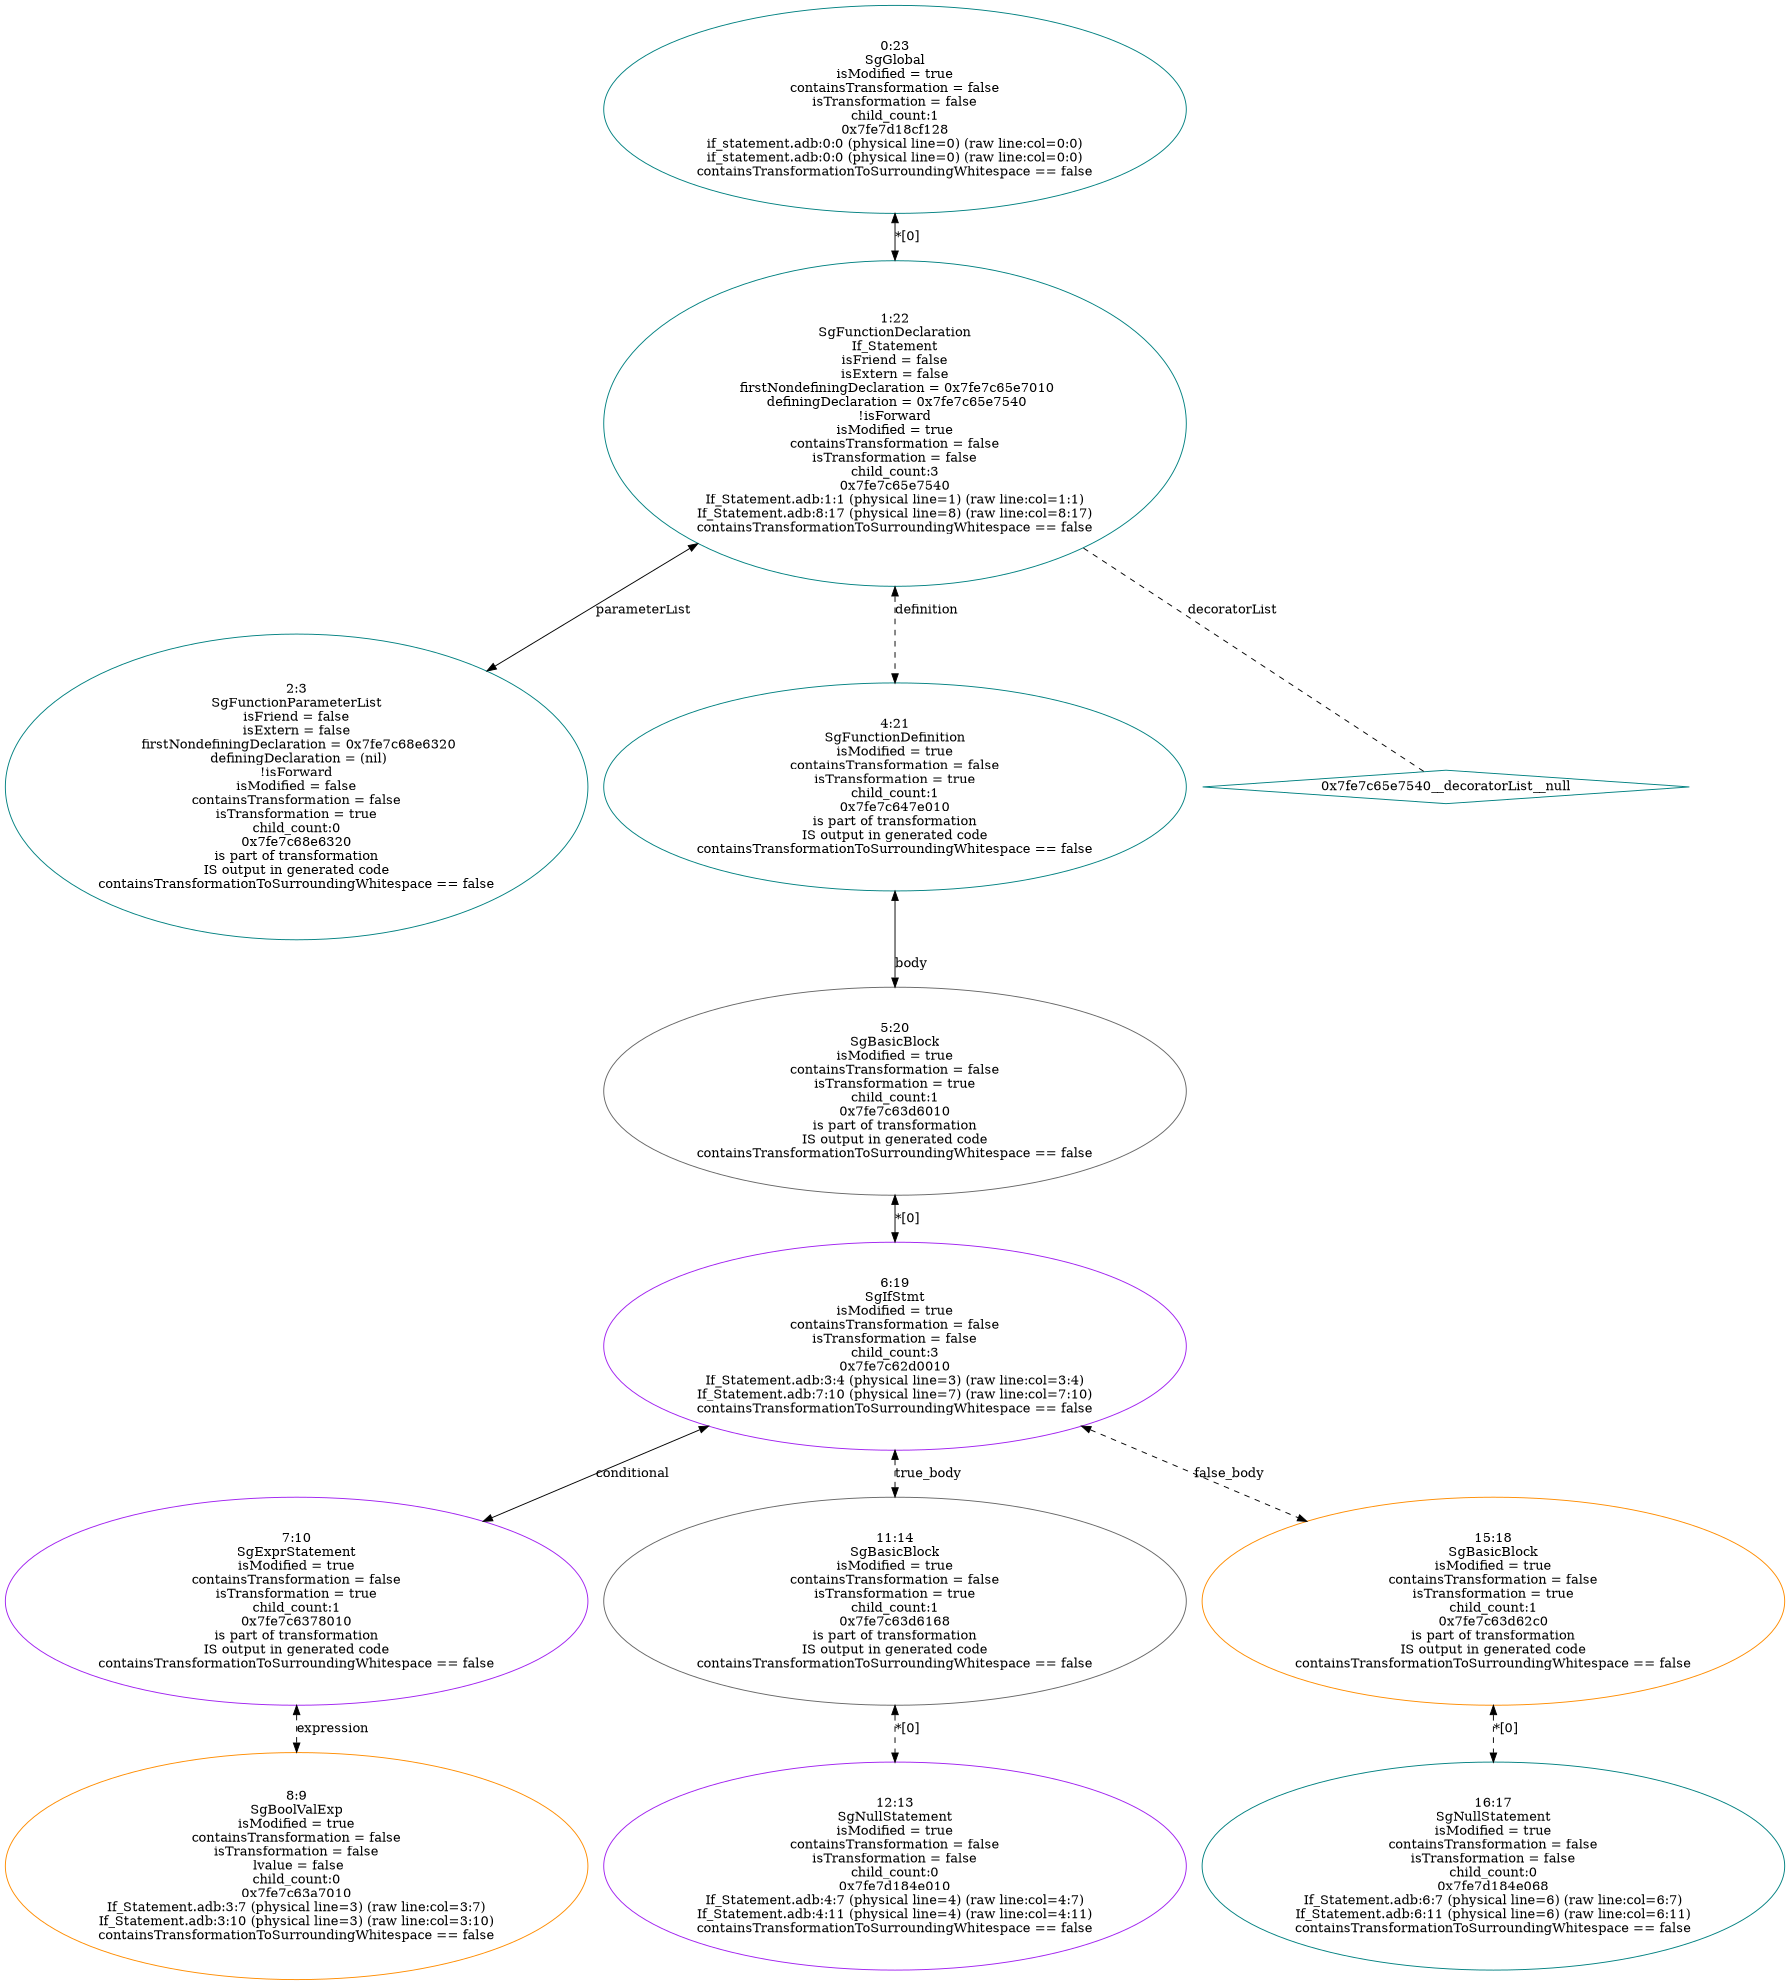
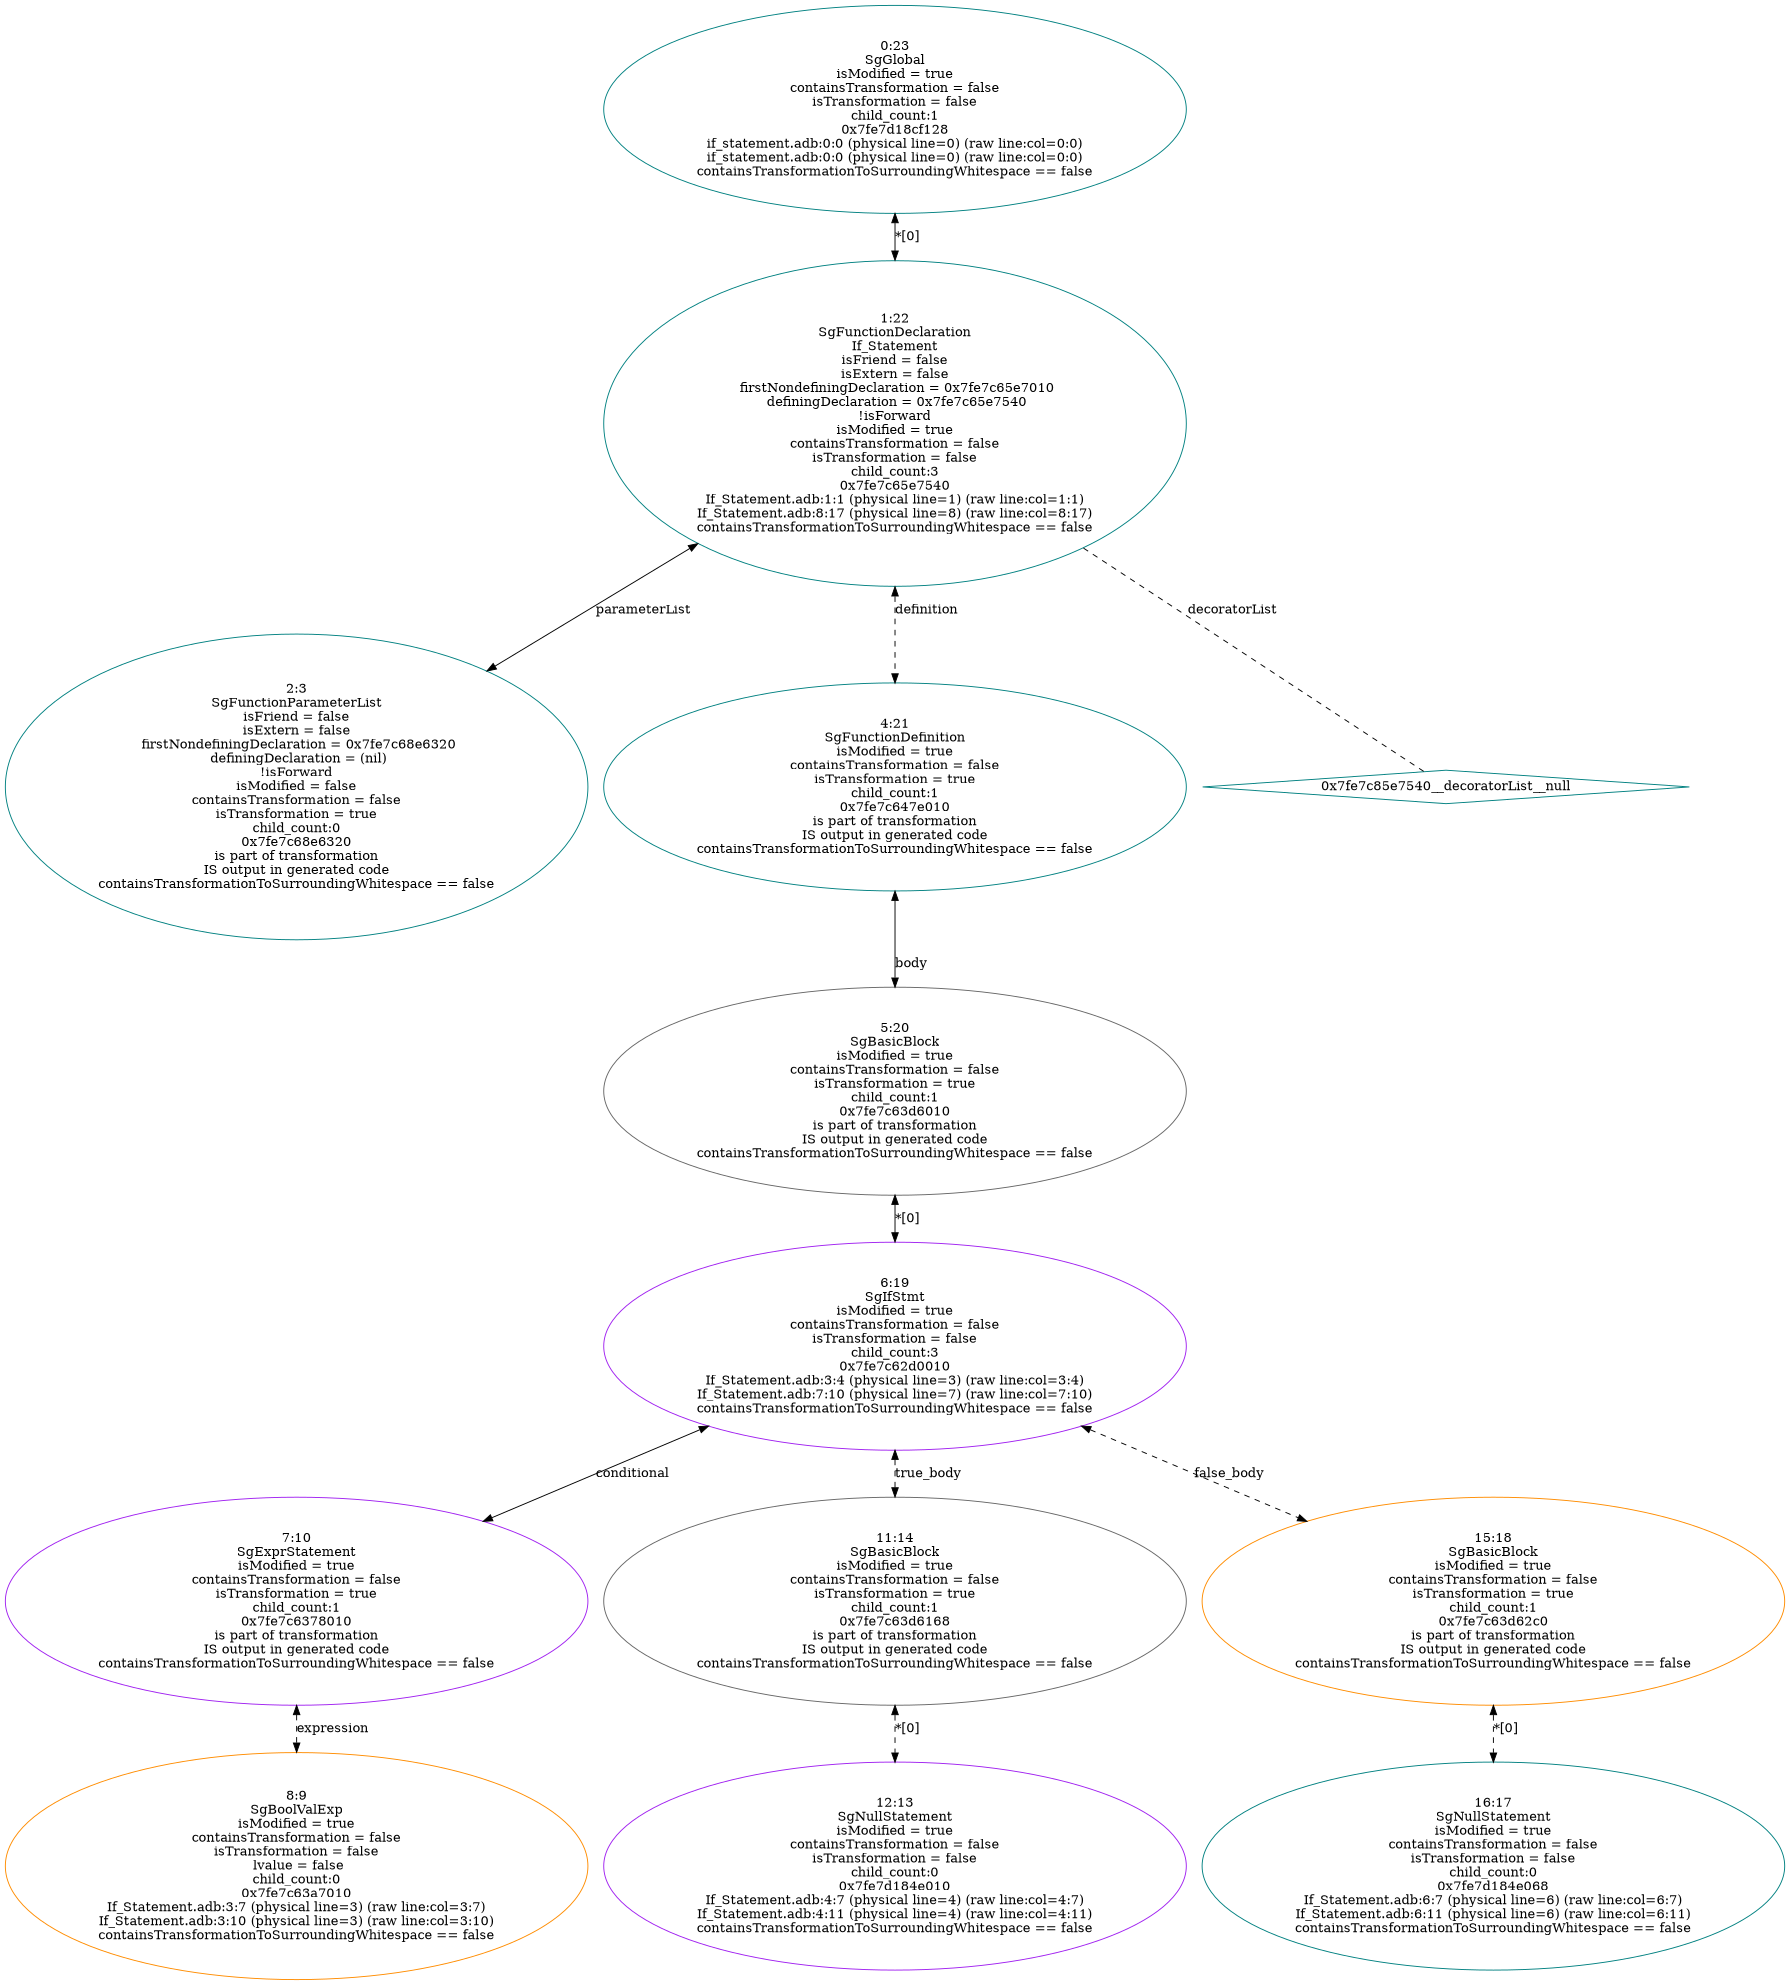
  digraph {
    node [color=teal]
    edge [dir=both style=dashed]
    n1 [label="2:3\nSgFunctionParameterList\n isFriend = false \n isExtern = false \n firstNondefiningDeclaration = 0x7fe7c68e6320\n definingDeclaration = (nil)\n!isForward\nisModified = false\ncontainsTransformation = false\nisTransformation = true\nchild_count:0\n0x7fe7c68e6320\nis part of transformation\nIS output in generated code\ncontainsTransformationToSurroundingWhitespace == false\n"]
    n2 [label="8:9\nSgBoolValExp\nisModified = true\ncontainsTransformation = false\nisTransformation = false\n lvalue = false\nchild_count:0\n0x7fe7c63a7010\nIf_Statement.adb:3:7 (physical line=3) (raw line:col=3:7)\nIf_Statement.adb:3:10 (physical line=3) (raw line:col=3:10)\ncontainsTransformationToSurroundingWhitespace == false\n" color=darkorange]
    n3 [label="7:10\nSgExprStatement\nisModified = true\ncontainsTransformation = false\nisTransformation = true\nchild_count:1\n0x7fe7c6378010\nis part of transformation\nIS output in generated code\ncontainsTransformationToSurroundingWhitespace == false\n" color=purple]
    n4 [label="12:13\nSgNullStatement\nisModified = true\ncontainsTransformation = false\nisTransformation = false\nchild_count:0\n0x7fe7d184e010\nIf_Statement.adb:4:7 (physical line=4) (raw line:col=4:7)\nIf_Statement.adb:4:11 (physical line=4) (raw line:col=4:11)\ncontainsTransformationToSurroundingWhitespace == false\n" color=purple]
    n5 [label="11:14\nSgBasicBlock\nisModified = true\ncontainsTransformation = false\nisTransformation = true\nchild_count:1\n0x7fe7c63d6168\nis part of transformation\nIS output in generated code\ncontainsTransformationToSurroundingWhitespace == false\n" color=gray40]
    n6 [label="16:17\nSgNullStatement\nisModified = true\ncontainsTransformation = false\nisTransformation = false\nchild_count:0\n0x7fe7d184e068\nIf_Statement.adb:6:7 (physical line=6) (raw line:col=6:7)\nIf_Statement.adb:6:11 (physical line=6) (raw line:col=6:11)\ncontainsTransformationToSurroundingWhitespace == false\n"]
    n7 [label="15:18\nSgBasicBlock\nisModified = true\ncontainsTransformation = false\nisTransformation = true\nchild_count:1\n0x7fe7c63d62c0\nis part of transformation\nIS output in generated code\ncontainsTransformationToSurroundingWhitespace == false\n" color=darkorange]
    n8 [label="6:19\nSgIfStmt\nisModified = true\ncontainsTransformation = false\nisTransformation = false\nchild_count:3\n0x7fe7c62d0010\nIf_Statement.adb:3:4 (physical line=3) (raw line:col=3:4)\nIf_Statement.adb:7:10 (physical line=7) (raw line:col=7:10)\ncontainsTransformationToSurroundingWhitespace == false\n" color=purple]
    n9 [label="5:20\nSgBasicBlock\nisModified = true\ncontainsTransformation = false\nisTransformation = true\nchild_count:1\n0x7fe7c63d6010\nis part of transformation\nIS output in generated code\ncontainsTransformationToSurroundingWhitespace == false\n" color=gray40]
    n10 [label="4:21\nSgFunctionDefinition\nisModified = true\ncontainsTransformation = false\nisTransformation = true\nchild_count:1\n0x7fe7c647e010\nis part of transformation\nIS output in generated code\ncontainsTransformationToSurroundingWhitespace == false\n"]
    n11 [label="1:22\nSgFunctionDeclaration\nIf_Statement\n isFriend = false \n isExtern = false \n firstNondefiningDeclaration = 0x7fe7c65e7010\n definingDeclaration = 0x7fe7c65e7540\n!isForward\nisModified = true\ncontainsTransformation = false\nisTransformation = false\nchild_count:3\n0x7fe7c65e7540\nIf_Statement.adb:1:1 (physical line=1) (raw line:col=1:1)\nIf_Statement.adb:8:17 (physical line=8) (raw line:col=8:17)\ncontainsTransformationToSurroundingWhitespace == false\n"]
-   "0x7fe7c65e7540__decoratorList__null" [shape=diamond]
+   "0x7fe7c65e7540__decoratorList__null" [shape=diamond label="0x7fe7c85e7540__decoratorList__null"]
    n13 [label="0:23\nSgGlobal\nisModified = true\ncontainsTransformation = false\nisTransformation = false\nchild_count:1\n0x7fe7d18cf128\nif_statement.adb:0:0 (physical line=0) (raw line:col=0:0)\nif_statement.adb:0:0 (physical line=0) (raw line:col=0:0)\ncontainsTransformationToSurroundingWhitespace == false\n"]
    n3 -> n2 [label=expression]
    n5 -> n4 [label="*[0]"]
    n7 -> n6 [label="*[0]"]
    n8 -> n3 [label=conditional style=solid]
    n8 -> n5 [label=true_body]
    n8 -> n7 [label=false_body]
    n9 -> n8 [label="*[0]" style=solid]
    n10 -> n9 [label=body style=solid]
    n11 -> n1 [label=parameterList style=solid]
    n11 -> n10 [label=definition]
    n11 -> "0x7fe7c65e7540__decoratorList__null" [dir=none label=decoratorList]
    n13 -> n11 [label="*[0]" style=solid]
  }
